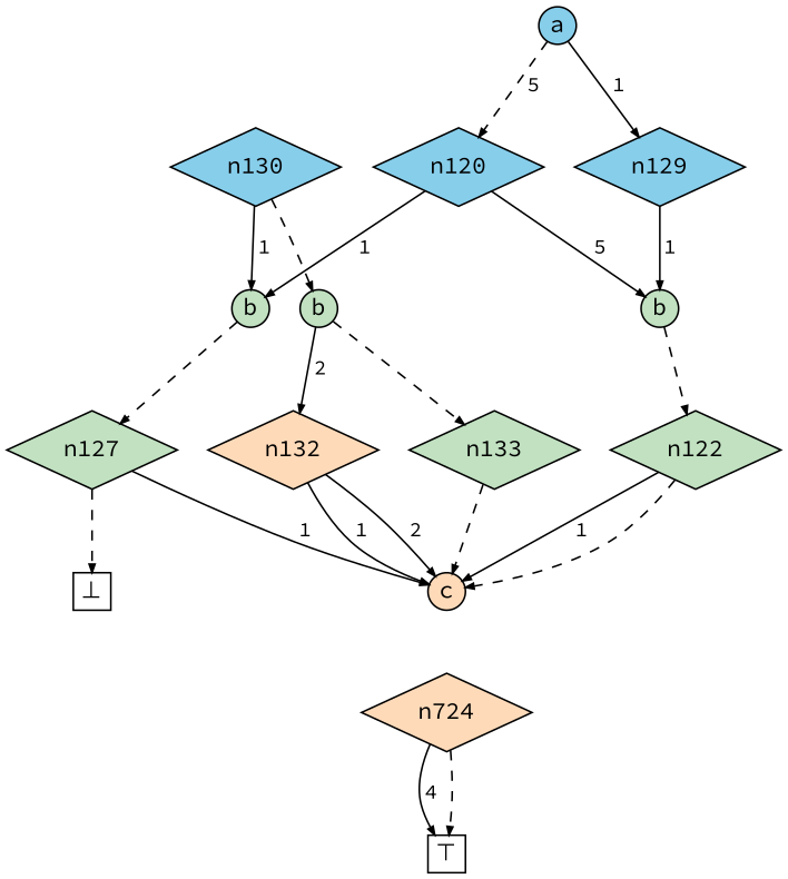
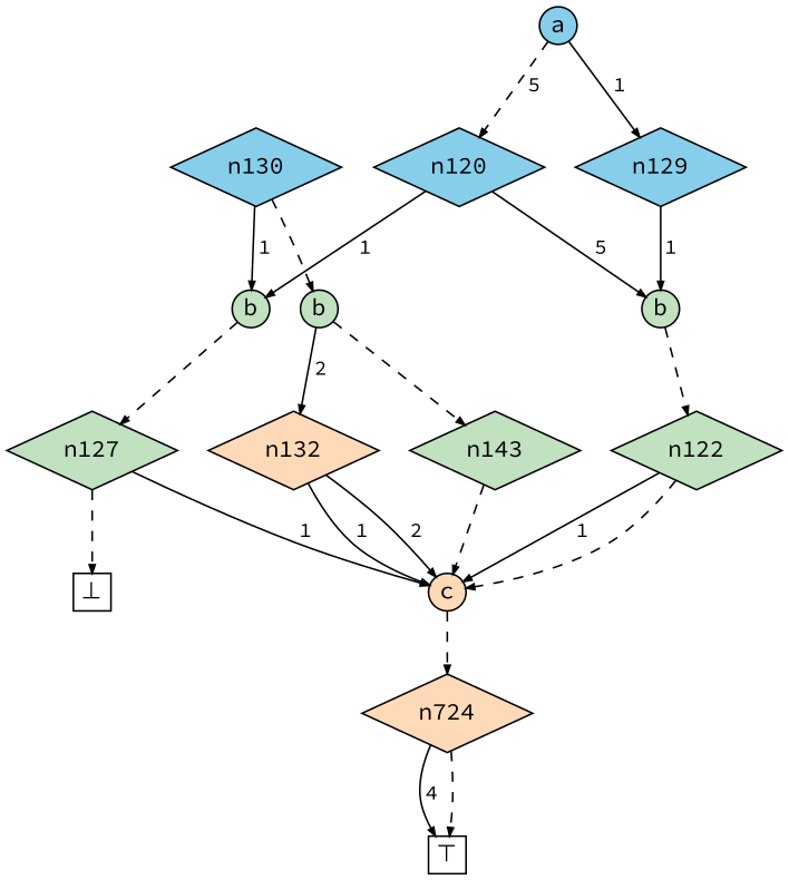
  digraph {
    fontname="Source Code Pro"
    node [fillcolor="#C1E1C1" fontname="Source Code Pro" shape=diamond style=filled]
    edge [arrowhead=normal arrowsize=0.5 color="#555" fontcolor=black fontname="Source Code Pro" fontsize=12 labelangle=-30]
    n124 [fillcolor=peachpuff height=0.15 label=n724 width=0.15]
    n122 [height=0.15 width=0.15]
    n127 [height=0.15 width=0.15]
    n132 [fillcolor=peachpuff height=0.15 width=0.15]
-   n133 [height=0.15 width=0.15]
+   n133 [height=0.15 width=0.15 label=n143]
    n120 [fillcolor=skyblue height=0.15 width=0.15]
    n129 [fillcolor=skyblue height=0.15 width=0.15]
    n130 [fillcolor=skyblue height=0.15 width=0.15]
    n119 [fillcolor=skyblue fixedsize=true label=a shape=circle width=0.3]
    n121 [fixedsize=true label=b shape=circle width=0.3]
    n126 [fixedsize=true label=b shape=circle width=0.3]
    n131 [fixedsize=true label=b shape=circle width=0.3]
    n123 [fillcolor=peachpuff fixedsize=true label=c shape=circle width=0.3]
    n125 [fixedsize=true height=0.3 label="⊤" shape=box width=0.3 fillcolor="" style=""]
    n128 [fixedsize=true height=0.3 label="⊥" shape=box width=0.3 fillcolor="" style=""]
    subgraph sub_1 {
      rank=same
      n124
    }
    subgraph sub_2 {
      rank=same
      n122
      n127
      n132
      n133
    }
    subgraph sub_3 {
      rank=same
      n123
    }
    subgraph sub_4 {
      rank=same
      n120
      n129
      n130
    }
    subgraph sub_5 {
      rank=same
      n121
      n126
      n131
    }
    subgraph sub_6 {
      rank=same
      n119
    }
    n124 -> n125 [label=" 4 "]
    n124 -> n125 [style=dashed fontcolor="" fontsize="" labelangle=""]
    n122 -> n123 [label=" 1 "]
    n122 -> n123 [style=dashed fontcolor="" fontsize="" labelangle=""]
    n127 -> n123 [label=" 1 "]
    n127 -> n128 [style=dashed fontcolor="" fontsize="" labelangle=""]
    n132 -> n123 [label=" 1 "]
    n132 -> n123 [label=" 2 "]
    n133 -> n123 [style=dashed fontcolor="" fontsize="" labelangle=""]
    n120 -> n121 [label=" 5 "]
    n120 -> n126 [label=" 1 "]
    n129 -> n121 [label=" 1 "]
    n130 -> n126 [label=" 1 "]
    n130 -> n131 [style=dashed fontcolor="" fontsize="" labelangle=""]
    n119 -> n120 [label=" 5 " style=dashed]
    n119 -> n129 [label=" 1 "]
    n121 -> n122 [style=dashed fontcolor="" fontsize="" labelangle=""]
    n126 -> n127 [style=dashed fontcolor="" fontsize="" labelangle=""]
    n131 -> n132 [label=" 2 "]
    n131 -> n133 [style=dashed fontcolor="" fontsize="" labelangle=""]
+   n123 -> n124 [style=dashed fontcolor="" fontsize="" labelangle=""]
  }
